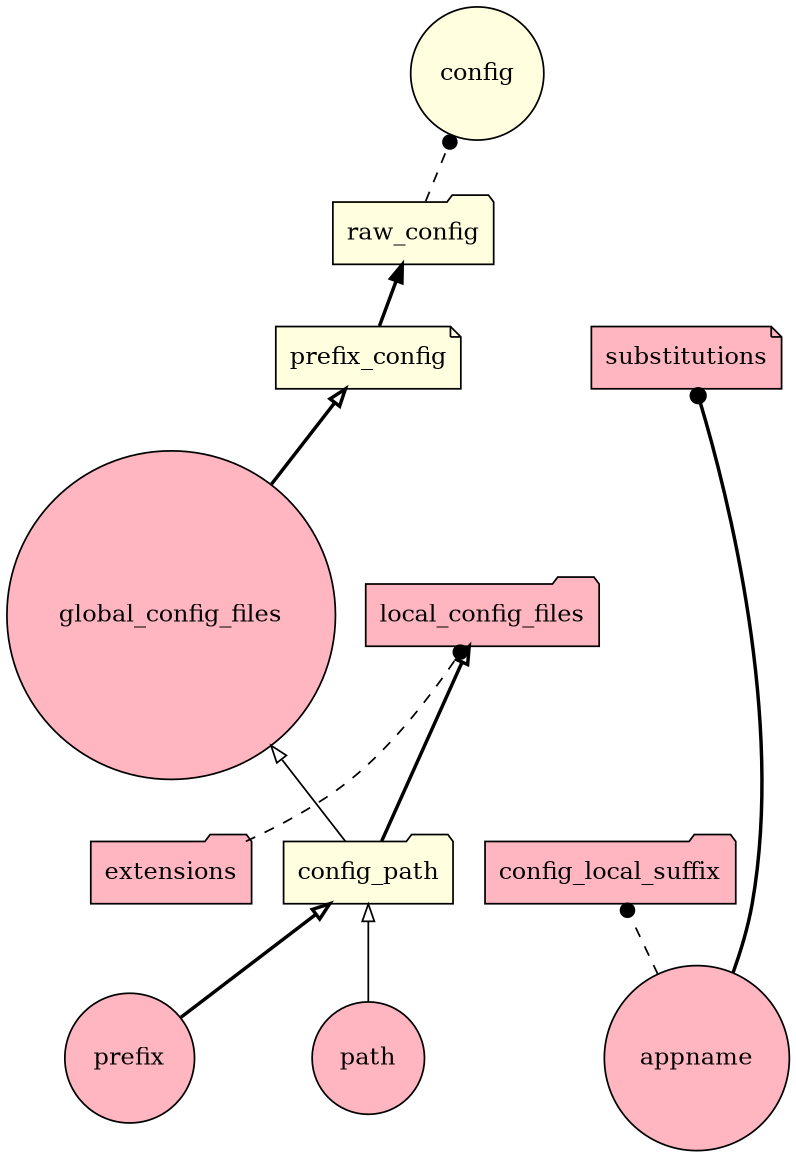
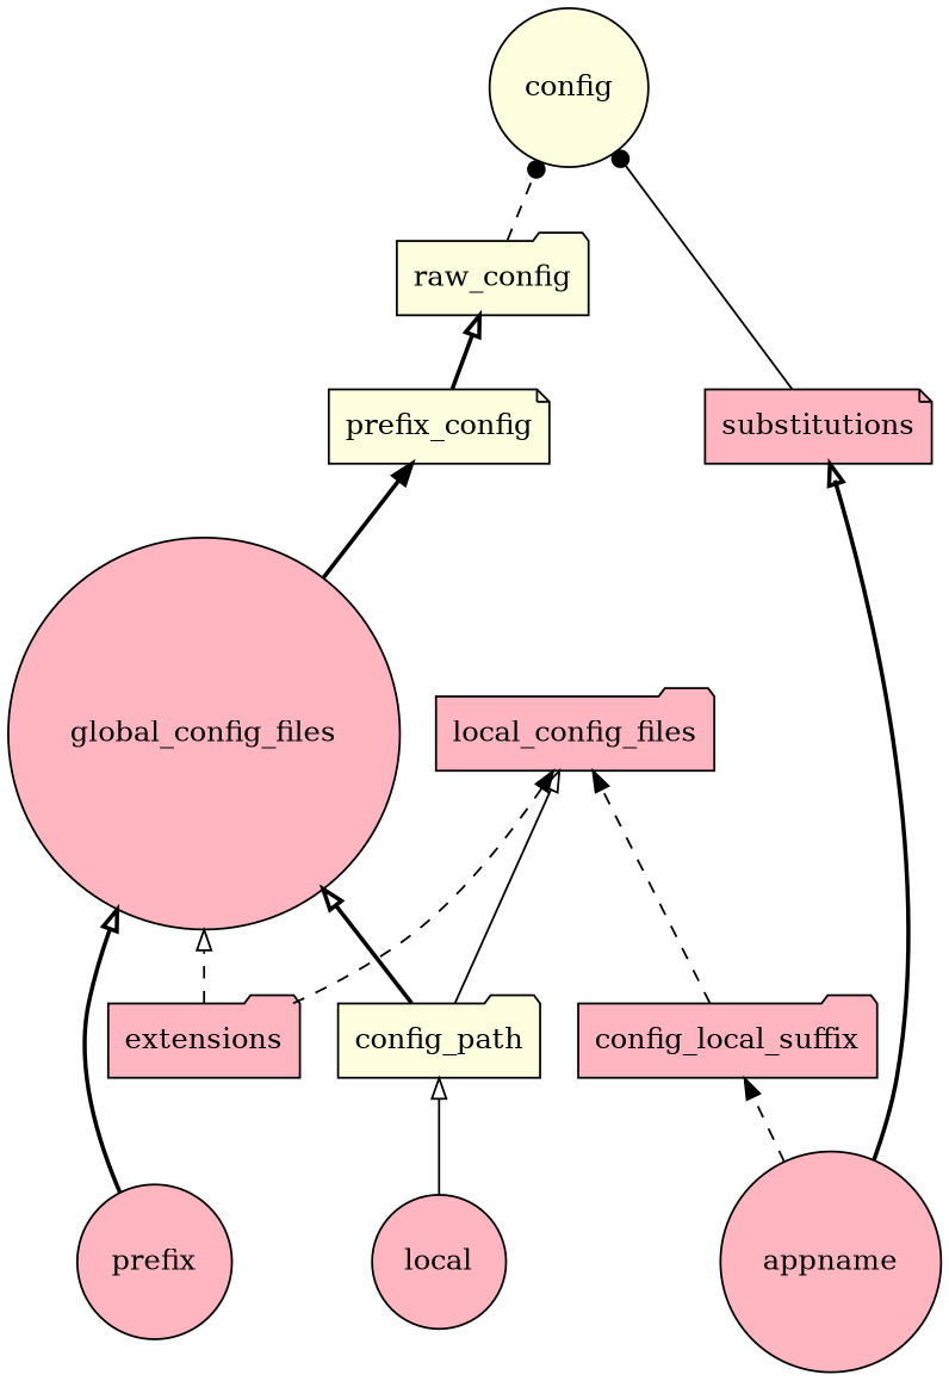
  digraph {
    rankdir=BT
    node [fillcolor=lightpink shape=folder style=filled]
    edge [arrowhead=onormal style=dashed]
    raw_config [fillcolor=lightyellow]
    config [fillcolor=lightyellow shape=circle]
    substitutions [shape=note]
    appname [shape=circle]
    config_local_suffix
    local_config_files
    n7 [fillcolor=lightyellow label=prefix_config shape=note]
    global_config_files [shape=circle]
-   path [shape=circle]
+   path [shape=circle label=local]
    config_path [fillcolor=lightyellow]
    prefix [shape=circle]
    extensions
    raw_config -> config [arrowhead=dot]
-   appname -> substitutions [arrowhead=dot style=bold]
-   appname -> config_local_suffix [arrowhead=dot]
-   n7 -> raw_config [arrowhead=normal style=bold]
-   global_config_files -> n7 [style=bold]
+   substitutions -> config [arrowhead=dot style=solid]
+   appname -> substitutions [style=bold]
+   appname -> config_local_suffix [arrowhead=normal]
+   config_local_suffix -> local_config_files [arrowhead=normal]
+   n7 -> raw_config [style=bold]
+   global_config_files -> n7 [arrowhead=normal style=bold]
    path -> config_path [style=solid]
-   config_path -> local_config_files [style=bold]
-   config_path -> global_config_files [style=solid]
-   prefix -> config_path [style=bold]
-   extensions -> local_config_files [arrowhead=dot]
+   config_path -> local_config_files [style=solid]
+   config_path -> global_config_files [style=bold]
+   prefix -> global_config_files [style=bold]
+   extensions -> local_config_files [arrowhead=normal]
+   extensions -> global_config_files
  }
